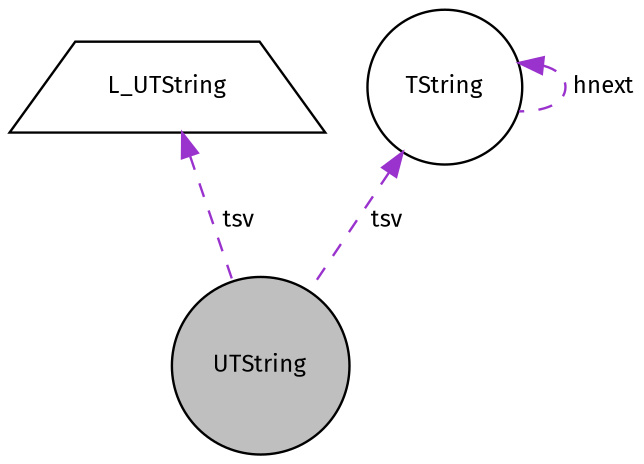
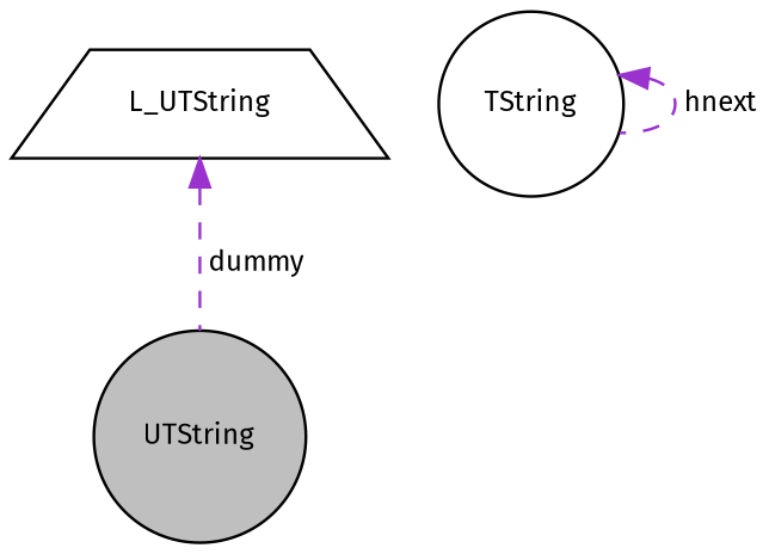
  digraph {
    fontname="Fira Sans"
    node [color=black fillcolor=white fontname="Fira Sans" fontsize=10 shape=circle style=filled]
    edge [color=darkorchid3 dir=back fontname="Fira Sans" fontsize=10 labelfontname=Helvetica labelfontsize=10 style=dashed]
    n1 [fillcolor=grey75 fontcolor=black height=0.2 label=UTString width=0.4]
    n2 [height=0.2 label=L_UTString shape=trapezium width=0.4]
    n3 [height=0.2 label=TString width=0.4]
-   n2 -> n1 [label=" tsv"]
-   n3 -> n1 [label=" tsv"]
+   n2 -> n1 [label=" dummy"]
    n3 -> n3 [label=" hnext"]
  }
